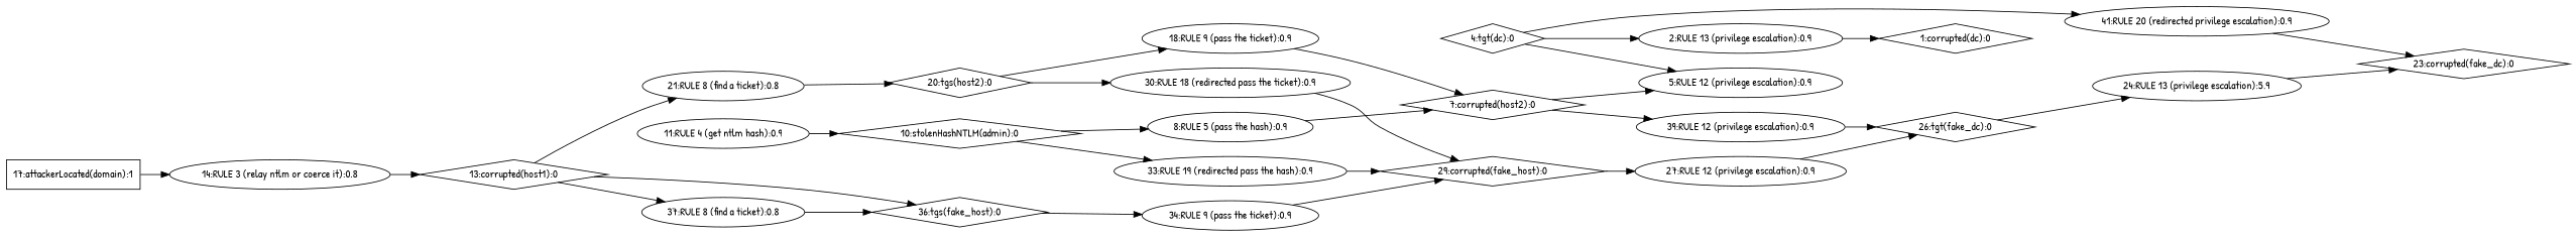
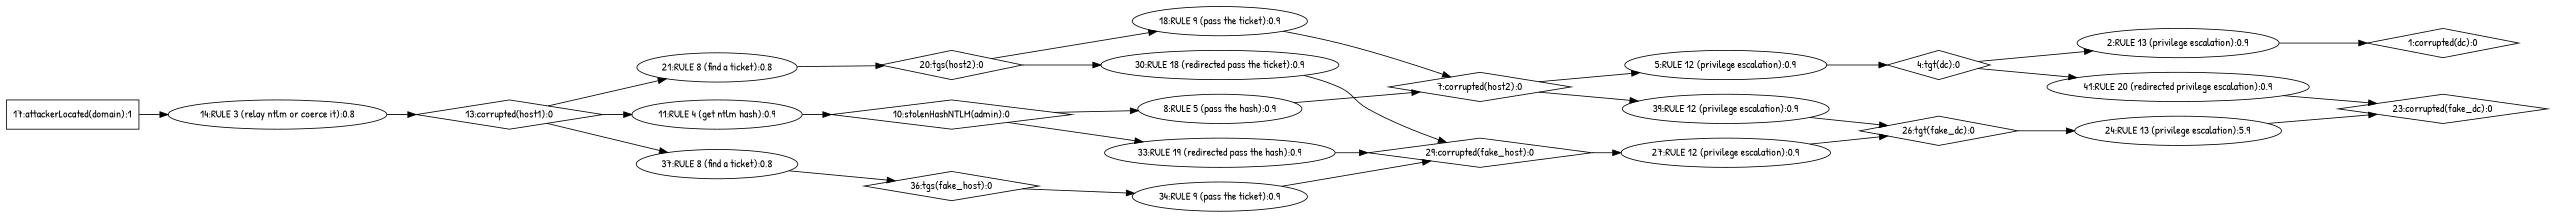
  strict digraph {
    fontname="Patrick Hand"
    rankdir=LR
    node [CVE=null fontname="Patrick Hand" shape=ellipse]
    edge [color=black fontname="Patrick Hand"]
    n1 [label="1:corrupted(dc):0" shape=diamond]
    n2 [CVE=exploit_tgt label="2:RULE 13 (privilege escalation):0.9"]
    n3 [label="4:tgt(dc):0" shape=diamond]
    n4 [CVE=exploit_tgt label="41:RULE 20 (redirected privilege escalation):0.9"]
    n5 [label="23:corrupted(fake_dc):0" shape=diamond]
    n6 [CVE=asks_kerberos_ticket label="5:RULE 12 (privilege escalation):0.9"]
    n7 [label="7:corrupted(host2):0" shape=diamond]
    n8 [CVE=asks_kerberos_ticket label="39:RULE 12 (privilege escalation):0.9"]
    n9 [label="26:tgt(fake_dc):0" shape=diamond]
    n10 [CVE=default_admin_pth label="8:RULE 5 (pass the hash):0.9"]
    n11 [label="10:stolenHashNTLM(admin):0" shape=diamond]
    n12 [CVE=default_admin_pth label="33:RULE 19 (redirected pass the hash):0.9"]
    n13 [label="29:corrupted(fake_host):0" shape=diamond]
    n14 [CVE=ntlm_hash label="11:RULE 4 (get ntlm hash):0.9"]
    n15 [label="13:corrupted(host1):0" shape=diamond]
    n16 [CVE=tgs label="21:RULE 8 (find a ticket):0.8"]
    n17 [CVE=tgs label="37:RULE 8 (find a ticket):0.8"]
    n18 [label="20:tgs(host2):0" shape=diamond]
    n19 [label="36:tgs(fake_host):0" shape=diamond]
    n20 [CVE=relay_ntlm_bot label="14:RULE 3 (relay ntlm or coerce it):0.8"]
    n21 [label="17:attackerLocated(domain):1" shape=box]
    n22 [CVE=ptt label="18:RULE 9 (pass the ticket):0.9"]
    n23 [CVE=ptt label="30:RULE 18 (redirected pass the ticket):0.9"]
    n24 [CVE=exploit_tgt label="24:RULE 13 (privilege escalation):5.9"]
    n25 [CVE=asks_kerberos_ticket label="27:RULE 12 (privilege escalation):0.9"]
    n26 [CVE=ptt label="34:RULE 9 (pass the ticket):0.9"]
    n2 -> n1
    n3 -> n2
    n3 -> n4
    n4 -> n5
-   n3 -> n6
+   n6 -> n3
    n7 -> n6
    n7 -> n8
    n8 -> n9
    n9 -> n24
    n10 -> n7
    n11 -> n10
    n11 -> n12
    n12 -> n13
    n13 -> n25
    n14 -> n11
-   n15 -> n19
+   n15 -> n14
    n15 -> n16
    n15 -> n17
    n16 -> n18
    n17 -> n19
    n18 -> n22
    n18 -> n23
    n19 -> n26
    n20 -> n15
    n21 -> n20
    n22 -> n7
    n23 -> n13
    n24 -> n5
    n25 -> n9
    n26 -> n13
  }
